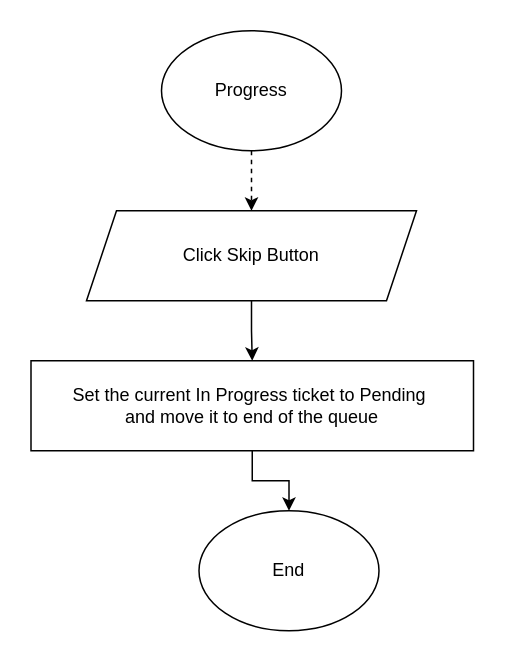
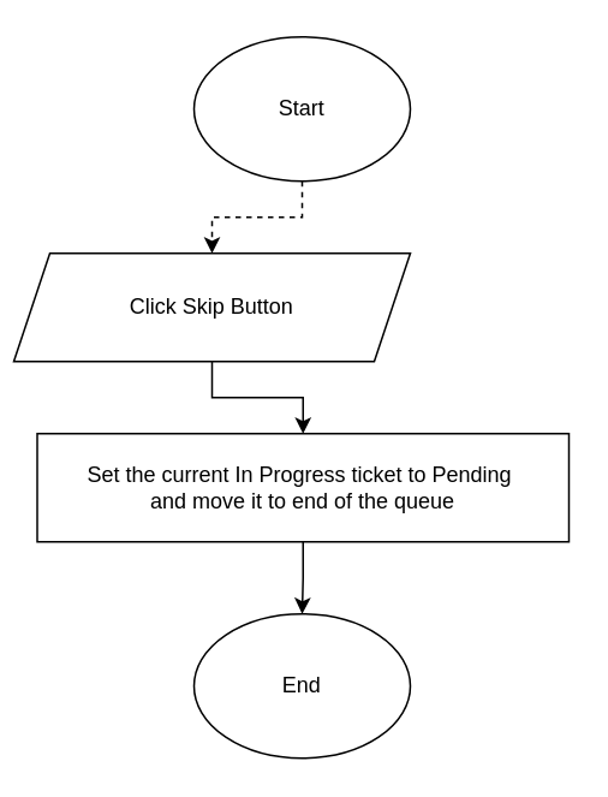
  <mxCell id="0" />
  <mxCell id="1" parent="0" />
  <mxCell id="2" style="edgeStyle=orthogonalEdgeStyle;rounded=0;orthogonalLoop=1;jettySize=auto;html=1;entryX=0.5;entryY=0;entryDx=0;entryDy=0;dashed=1;" edge="1" parent="1" source="3" target="5"><mxGeometry relative="1" as="geometry" /></mxCell>
- <mxCell id="3" value="Progress" style="ellipse;whiteSpace=wrap;html=1;" vertex="1" parent="1"><mxGeometry x="107" y="20" width="120" height="80" as="geometry" /></mxCell>
+ <mxCell id="3" value="Start" style="ellipse;whiteSpace=wrap;html=1;" vertex="1" parent="1"><mxGeometry x="107" y="20" width="120" height="80" as="geometry" /></mxCell>
  <mxCell id="4" style="edgeStyle=orthogonalEdgeStyle;rounded=0;orthogonalLoop=1;jettySize=auto;html=1;entryX=0.5;entryY=0;entryDx=0;entryDy=0;" edge="1" parent="1" source="5" target="7"><mxGeometry relative="1" as="geometry" /></mxCell>
- <mxCell id="5" value="Click Skip Button" style="shape=parallelogram;perimeter=parallelogramPerimeter;whiteSpace=wrap;html=1;fixedSize=1;" vertex="1" parent="1"><mxGeometry x="57" y="140" width="220" height="60" as="geometry" /></mxCell>
+ <mxCell id="5" value="Click Skip Button" style="shape=parallelogram;perimeter=parallelogramPerimeter;whiteSpace=wrap;html=1;fixedSize=1;" vertex="1" parent="1"><mxGeometry x="7" y="140" width="220" height="60" as="geometry" /></mxCell>
  <mxCell id="6" style="edgeStyle=orthogonalEdgeStyle;rounded=0;orthogonalLoop=1;jettySize=auto;html=1;entryX=0.5;entryY=0;entryDx=0;entryDy=0;" edge="1" parent="1" source="7" target="8"><mxGeometry relative="1" as="geometry" /></mxCell>
  <mxCell id="7" value="Set the current In Progress ticket to Pending&amp;nbsp;&lt;div&gt;and move it to end of the queue&lt;/div&gt;" style="rounded=0;whiteSpace=wrap;html=1;" vertex="1" parent="1"><mxGeometry x="20" y="240" width="295" height="60" as="geometry" /></mxCell>
- <mxCell id="8" value="End" style="ellipse;whiteSpace=wrap;html=1;" vertex="1" parent="1"><mxGeometry x="132" y="340" width="120" height="80" as="geometry" /></mxCell>
+ <mxCell id="8" value="End" style="ellipse;whiteSpace=wrap;html=1;" vertex="1" parent="1"><mxGeometry x="107" y="340" width="120" height="80" as="geometry" /></mxCell>
